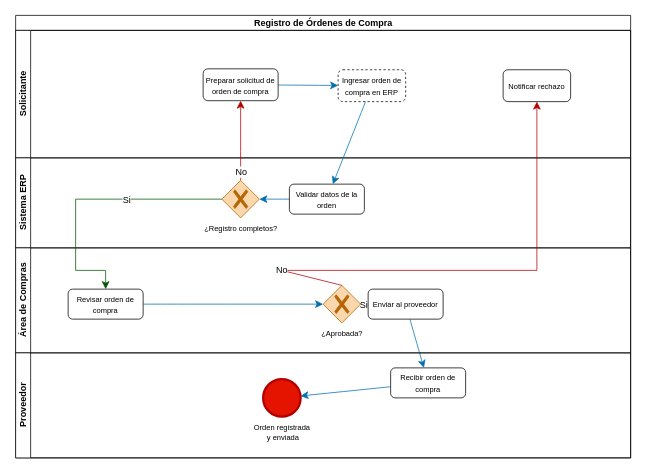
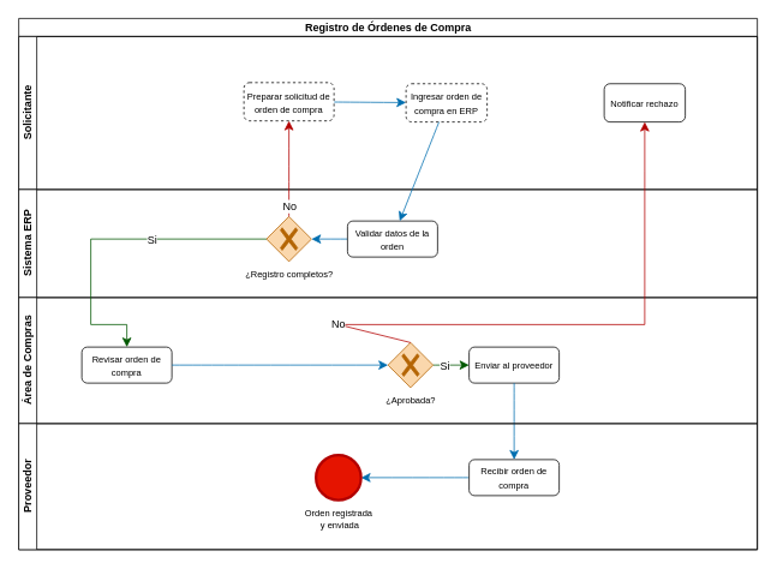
  <mxCell id="0" />
  <mxCell id="1" parent="0" />
  <mxCell id="2" value="Registro de Órdenes de Compra" style="swimlane;childLayout=stackLayout;resizeParent=1;resizeParentMax=0;horizontal=1;startSize=20;horizontalStack=0;html=1;" vertex="1" parent="1"><mxGeometry x="20" y="20" width="820" height="590" as="geometry" /></mxCell>
  <mxCell id="3" value="Solicitante" style="swimlane;startSize=20;horizontal=0;html=1;" vertex="1" parent="2"><mxGeometry y="20" width="820" height="170" as="geometry" /></mxCell>
  <mxCell id="4" value="" style="edgeStyle=none;curved=1;rounded=0;orthogonalLoop=1;jettySize=auto;html=1;fontSize=12;startSize=8;endSize=8;fillColor=#1ba1e2;strokeColor=#006EAF;" edge="1" parent="3" source="5" target="6"><mxGeometry relative="1" as="geometry" /></mxCell>
- <mxCell id="5" value="&lt;font style=&quot;font-size: 10px;&quot;&gt;Preparar solicitud de orden de compra&lt;/font&gt;" style="rounded=1;whiteSpace=wrap;html=1;" vertex="1" parent="3"><mxGeometry x="250" y="51.25" width="100" height="42.5" as="geometry" /></mxCell>
+ <mxCell id="5" value="&lt;font style=&quot;font-size: 10px;&quot;&gt;Preparar solicitud de orden de compra&lt;/font&gt;" style="rounded=1;whiteSpace=wrap;html=1;dashed=1;" vertex="1" parent="3"><mxGeometry x="250" y="51.25" width="100" height="42.5" as="geometry" /></mxCell>
  <mxCell id="6" value="&lt;font style=&quot;font-size: 10px;&quot;&gt;Ingresar orden de compra en ERP&lt;/font&gt;" style="whiteSpace=wrap;html=1;rounded=1;dashed=1;" vertex="1" parent="3"><mxGeometry x="430" y="52.5" width="90" height="42.5" as="geometry" /></mxCell>
  <mxCell id="7" value="&lt;font style=&quot;font-size: 10px;&quot;&gt;Notificar rechazo&lt;/font&gt;" style="whiteSpace=wrap;html=1;rounded=1;" vertex="1" parent="3"><mxGeometry x="650" y="52.5" width="90" height="42.5" as="geometry" /></mxCell>
  <mxCell id="8" value="Sistema ERP" style="swimlane;startSize=20;horizontal=0;html=1;" vertex="1" parent="2"><mxGeometry y="190" width="820" height="120" as="geometry" /></mxCell>
  <mxCell id="9" value="&lt;span style=&quot;font-size: 10px;&quot;&gt;¿Registro completos?&lt;/span&gt;" style="points=[[0.25,0.25,0],[0.5,0,0],[0.75,0.25,0],[1,0.5,0],[0.75,0.75,0],[0.5,1,0],[0.25,0.75,0],[0,0.5,0]];shape=mxgraph.bpmn.gateway2;html=1;verticalLabelPosition=bottom;labelBackgroundColor=#ffffff;verticalAlign=top;align=center;perimeter=rhombusPerimeter;outlineConnect=0;outline=none;symbol=none;gwType=exclusive;fillColor=#fad7ac;strokeColor=#b46504;" vertex="1" parent="8"><mxGeometry x="275" y="30" width="50" height="50" as="geometry" /></mxCell>
  <mxCell id="10" value="" style="edgeStyle=none;curved=1;rounded=0;orthogonalLoop=1;jettySize=auto;html=1;fontSize=12;startSize=8;endSize=8;fillColor=#1ba1e2;strokeColor=#006EAF;" edge="1" parent="8" source="11" target="9"><mxGeometry relative="1" as="geometry" /></mxCell>
  <mxCell id="11" value="&lt;font style=&quot;font-size: 10px;&quot;&gt;Validar datos de la orden&lt;/font&gt;" style="rounded=1;whiteSpace=wrap;html=1;" vertex="1" parent="8"><mxGeometry x="365" y="35" width="100" height="40" as="geometry" /></mxCell>
  <mxCell id="12" value="Área de Compras" style="swimlane;startSize=20;horizontal=0;html=1;" vertex="1" parent="2"><mxGeometry y="310" width="820" height="140" as="geometry" /></mxCell>
  <mxCell id="13" value="&lt;span style=&quot;font-size: 10px;&quot;&gt;Revisar orden de compra&lt;/span&gt;" style="rounded=1;whiteSpace=wrap;html=1;" vertex="1" parent="12"><mxGeometry x="70" y="55" width="100" height="40" as="geometry" /></mxCell>
  <mxCell id="14" value="" style="edgeStyle=none;curved=1;rounded=0;orthogonalLoop=1;jettySize=auto;html=1;fontSize=12;startSize=8;endSize=8;fillColor=#008a00;strokeColor=#005700;" edge="1" parent="12" source="16" target="18"><mxGeometry relative="1" as="geometry" /></mxCell>
  <mxCell id="15" value="Si" style="edgeLabel;html=1;align=center;verticalAlign=middle;resizable=0;points=[];fontSize=12;" vertex="1" connectable="0" parent="14"><mxGeometry x="-0.423" y="-1" relative="1" as="geometry"><mxPoint as="offset" /></mxGeometry></mxCell>
  <mxCell id="16" value="&lt;font style=&quot;font-size: 10px;&quot;&gt;¿Aprobada?&lt;/font&gt;" style="points=[[0.25,0.25,0],[0.5,0,0],[0.75,0.25,0],[1,0.5,0],[0.75,0.75,0],[0.5,1,0],[0.25,0.75,0],[0,0.5,0]];shape=mxgraph.bpmn.gateway2;html=1;verticalLabelPosition=bottom;labelBackgroundColor=#ffffff;verticalAlign=top;align=center;perimeter=rhombusPerimeter;outlineConnect=0;outline=none;symbol=none;gwType=exclusive;fillColor=#fad7ac;strokeColor=#b46504;" vertex="1" parent="12"><mxGeometry x="410" y="50" width="50" height="50" as="geometry" /></mxCell>
  <mxCell id="17" value="" style="endArrow=classic;html=1;rounded=0;fontSize=12;startSize=8;endSize=8;curved=1;exitX=1;exitY=0.5;exitDx=0;exitDy=0;entryX=0;entryY=0.5;entryDx=0;entryDy=0;entryPerimeter=0;fillColor=#1ba1e2;strokeColor=#006EAF;" edge="1" parent="12" source="13" target="16"><mxGeometry width="50" height="50" relative="1" as="geometry"><mxPoint x="410" y="-40" as="sourcePoint" /><mxPoint x="460" y="-90" as="targetPoint" /></mxGeometry></mxCell>
- <mxCell id="18" value="&lt;span style=&quot;font-size: 10px;&quot;&gt;Enviar al proveedor&lt;/span&gt;" style="rounded=1;whiteSpace=wrap;html=1;" vertex="1" parent="12"><mxGeometry x="470" y="55" width="100" height="40" as="geometry" /></mxCell>
+ <mxCell id="18" value="&lt;span style=&quot;font-size: 10px;&quot;&gt;Enviar al proveedor&lt;/span&gt;" style="rounded=1;whiteSpace=wrap;html=1;" vertex="1" parent="12"><mxGeometry x="500" y="55" width="100" height="40" as="geometry" /></mxCell>
  <mxCell id="19" value="" style="edgeStyle=none;curved=1;rounded=0;orthogonalLoop=1;jettySize=auto;html=1;fontSize=12;startSize=8;endSize=8;fillColor=#1ba1e2;strokeColor=#006EAF;" edge="1" parent="2" source="6" target="11"><mxGeometry relative="1" as="geometry" /></mxCell>
  <mxCell id="20" value="" style="edgeStyle=none;curved=1;rounded=0;orthogonalLoop=1;jettySize=auto;html=1;fontSize=12;startSize=8;endSize=8;fillColor=#e51400;strokeColor=#B20000;" edge="1" parent="2" source="9" target="5"><mxGeometry relative="1" as="geometry" /></mxCell>
  <mxCell id="21" value="No" style="edgeLabel;html=1;align=center;verticalAlign=middle;resizable=0;points=[];fontSize=12;" vertex="1" connectable="0" parent="20"><mxGeometry x="0.112" y="1" relative="1" as="geometry"><mxPoint x="1" y="47" as="offset" /></mxGeometry></mxCell>
  <mxCell id="22" value="" style="endArrow=classic;html=1;rounded=0;fontSize=12;startSize=8;endSize=8;curved=0;entryX=0.5;entryY=0;entryDx=0;entryDy=0;exitX=0;exitY=0.5;exitDx=0;exitDy=0;exitPerimeter=0;fillColor=#008a00;strokeColor=#005700;" edge="1" parent="2" source="9" target="13"><mxGeometry width="50" height="50" relative="1" as="geometry"><mxPoint x="160" y="430" as="sourcePoint" /><mxPoint x="210" y="380" as="targetPoint" /><Array as="points"><mxPoint x="80" y="245" /><mxPoint x="80" y="340" /><mxPoint x="120" y="340" /></Array></mxGeometry></mxCell>
  <mxCell id="23" value="Si" style="edgeLabel;html=1;align=center;verticalAlign=middle;resizable=0;points=[];fontSize=12;" vertex="1" connectable="0" parent="22"><mxGeometry x="-0.53" y="3" relative="1" as="geometry"><mxPoint x="-45" y="-3" as="offset" /></mxGeometry></mxCell>
  <mxCell id="24" value="" style="endArrow=classic;html=1;rounded=0;fontSize=12;startSize=8;endSize=8;curved=0;exitX=0.5;exitY=0;exitDx=0;exitDy=0;exitPerimeter=0;entryX=0.5;entryY=1;entryDx=0;entryDy=0;fillColor=#e51400;strokeColor=#B20000;" edge="1" parent="2" source="16" target="7"><mxGeometry width="50" height="50" relative="1" as="geometry"><mxPoint x="580" y="270" as="sourcePoint" /><mxPoint x="630" y="220" as="targetPoint" /><Array as="points"><mxPoint x="355" y="340" /><mxPoint x="695" y="340" /><mxPoint x="695" y="170" /></Array></mxGeometry></mxCell>
  <mxCell id="25" value="No" style="edgeLabel;html=1;align=center;verticalAlign=middle;resizable=0;points=[];fontSize=12;" vertex="1" connectable="0" parent="24"><mxGeometry x="-0.747" y="1" relative="1" as="geometry"><mxPoint as="offset" /></mxGeometry></mxCell>
  <mxCell id="26" value="" style="edgeStyle=none;curved=1;rounded=0;orthogonalLoop=1;jettySize=auto;html=1;fontSize=12;startSize=8;endSize=8;fillColor=#1ba1e2;strokeColor=#006EAF;" edge="1" parent="2" source="18" target="29"><mxGeometry relative="1" as="geometry" /></mxCell>
  <mxCell id="27" value="Proveedor" style="swimlane;startSize=20;horizontal=0;html=1;" vertex="1" parent="2"><mxGeometry y="450" width="820" height="140" as="geometry" /></mxCell>
  <mxCell id="28" value="" style="edgeStyle=none;curved=1;rounded=0;orthogonalLoop=1;jettySize=auto;html=1;fontSize=12;startSize=8;endSize=8;fillColor=#1ba1e2;strokeColor=#006EAF;" edge="1" parent="27" source="29" target="30"><mxGeometry relative="1" as="geometry" /></mxCell>
- <mxCell id="29" value="&lt;font style=&quot;font-size: 10px;&quot;&gt;Recibir orden de compra&lt;/font&gt;" style="rounded=1;whiteSpace=wrap;html=1;" vertex="1" parent="27"><mxGeometry x="500" y="20" width="100" height="40" as="geometry" /></mxCell>
+ <mxCell id="29" value="&lt;font style=&quot;font-size: 10px;&quot;&gt;Recibir orden de compra&lt;/font&gt;" style="rounded=1;whiteSpace=wrap;html=1;" vertex="1" parent="27"><mxGeometry x="500" y="40" width="100" height="40" as="geometry" /></mxCell>
  <mxCell id="30" value="&lt;font style=&quot;background-color: light-dark(rgb(255, 255, 255), rgb(0, 0, 0)); color: light-dark(rgb(0, 0, 0), rgb(255, 255, 255)); font-size: 10px;&quot;&gt;Orden registrada&lt;/font&gt;&lt;div&gt;&lt;span style=&quot;background-color: light-dark(rgb(255, 255, 255), rgb(0, 0, 0)); color: light-dark(rgb(0, 0, 0), rgb(255, 255, 255)); font-size: 10px;&quot;&gt;&amp;nbsp;y enviada&lt;/span&gt;&lt;/div&gt;" style="points=[[0.145,0.145,0],[0.5,0,0],[0.855,0.145,0],[1,0.5,0],[0.855,0.855,0],[0.5,1,0],[0.145,0.855,0],[0,0.5,0]];shape=mxgraph.bpmn.event;html=1;verticalLabelPosition=bottom;labelBackgroundColor=#ffffff;verticalAlign=top;align=center;perimeter=ellipsePerimeter;outlineConnect=0;aspect=fixed;outline=end;symbol=terminate2;fillColor=light-dark(#e51400, #f51400);fontColor=#ffffff;strokeColor=#B20000;" vertex="1" parent="27"><mxGeometry x="330" y="35" width="50" height="50" as="geometry" /></mxCell>
